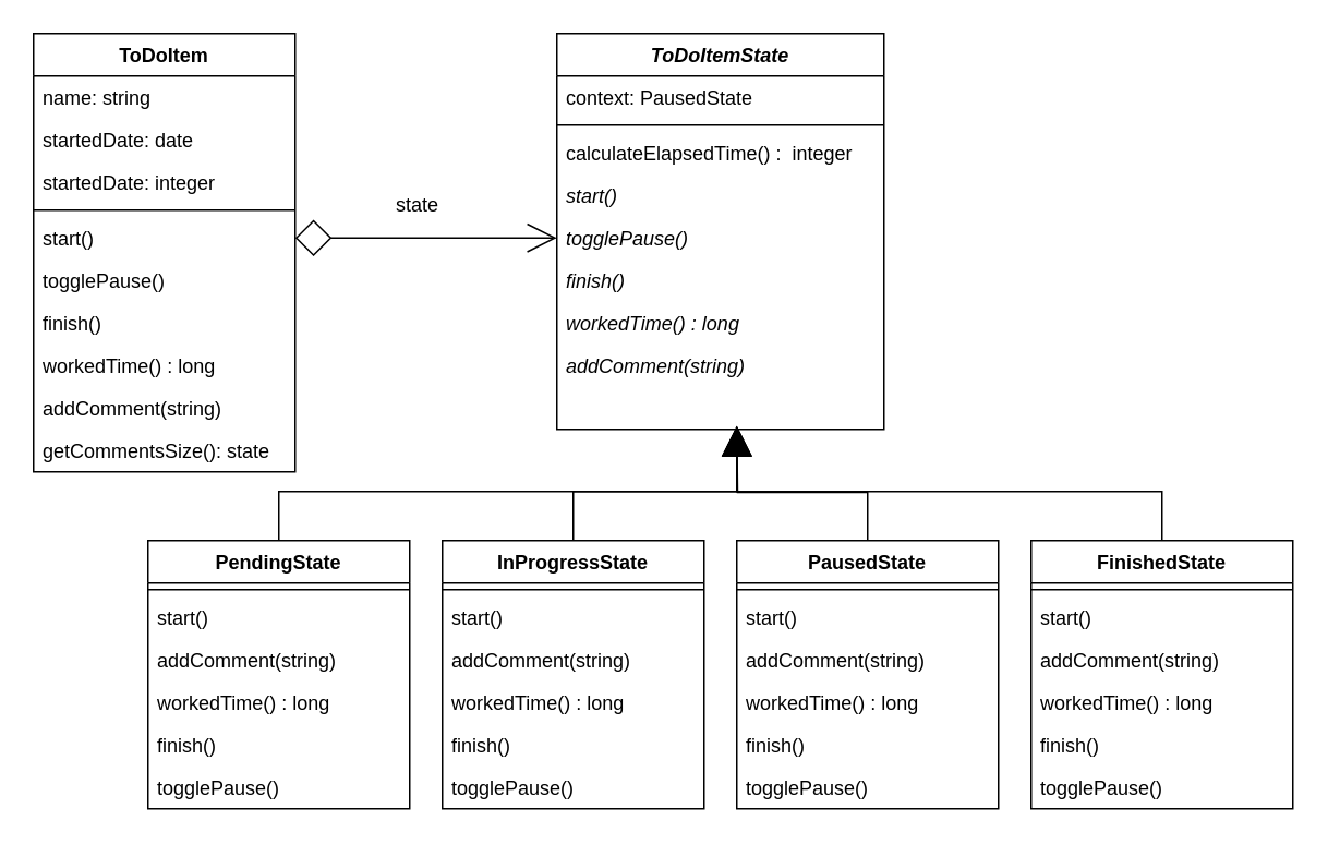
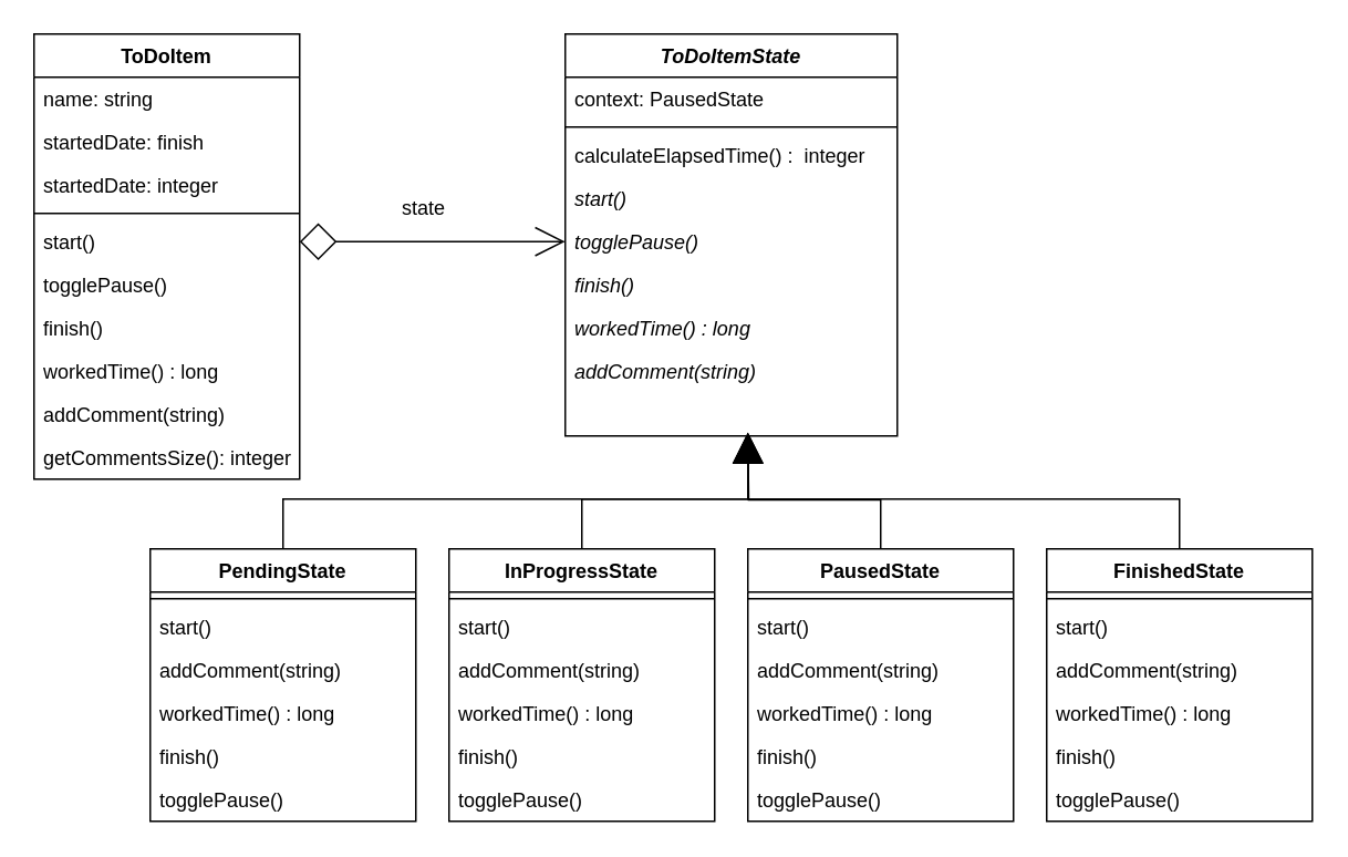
  <mxCell id="0" />
  <mxCell id="1" parent="0" />
  <mxCell id="2" value="ToDoItem" style="swimlane;fontStyle=1;align=center;verticalAlign=top;childLayout=stackLayout;horizontal=1;startSize=26;horizontalStack=0;resizeParent=1;resizeLast=0;collapsible=1;marginBottom=0;rounded=0;shadow=0;strokeWidth=1;" vertex="1" parent="1"><mxGeometry x="20" y="20" width="160" height="268" as="geometry"><mxRectangle x="230" y="140" width="160" height="26" as="alternateBounds" /></mxGeometry></mxCell>
  <mxCell id="3" value="name: string" style="text;align=left;verticalAlign=top;spacingLeft=4;spacingRight=4;overflow=hidden;rotatable=0;points=[[0,0.5],[1,0.5]];portConstraint=eastwest;" vertex="1" parent="2"><mxGeometry y="26" width="160" height="26" as="geometry" /></mxCell>
- <mxCell id="4" value="startedDate: date" style="text;align=left;verticalAlign=top;spacingLeft=4;spacingRight=4;overflow=hidden;rotatable=0;points=[[0,0.5],[1,0.5]];portConstraint=eastwest;rounded=0;shadow=0;html=0;" vertex="1" parent="2"><mxGeometry y="52" width="160" height="26" as="geometry" /></mxCell>
+ <mxCell id="4" value="startedDate: finish" style="text;align=left;verticalAlign=top;spacingLeft=4;spacingRight=4;overflow=hidden;rotatable=0;points=[[0,0.5],[1,0.5]];portConstraint=eastwest;rounded=0;shadow=0;html=0;" vertex="1" parent="2"><mxGeometry y="52" width="160" height="26" as="geometry" /></mxCell>
  <mxCell id="5" value="startedDate: integer" style="text;align=left;verticalAlign=top;spacingLeft=4;spacingRight=4;overflow=hidden;rotatable=0;points=[[0,0.5],[1,0.5]];portConstraint=eastwest;rounded=0;shadow=0;html=0;" vertex="1" parent="2"><mxGeometry y="78" width="160" height="26" as="geometry" /></mxCell>
  <mxCell id="6" value="" style="line;html=1;strokeWidth=1;align=left;verticalAlign=middle;spacingTop=-1;spacingLeft=3;spacingRight=3;rotatable=0;labelPosition=right;points=[];portConstraint=eastwest;" vertex="1" parent="2"><mxGeometry y="104" width="160" height="8" as="geometry" /></mxCell>
  <mxCell id="7" value="start()" style="text;align=left;verticalAlign=top;spacingLeft=4;spacingRight=4;overflow=hidden;rotatable=0;points=[[0,0.5],[1,0.5]];portConstraint=eastwest;" vertex="1" parent="2"><mxGeometry y="112" width="160" height="26" as="geometry" /></mxCell>
  <mxCell id="8" value="togglePause()" style="text;align=left;verticalAlign=top;spacingLeft=4;spacingRight=4;overflow=hidden;rotatable=0;points=[[0,0.5],[1,0.5]];portConstraint=eastwest;" vertex="1" parent="2"><mxGeometry y="138" width="160" height="26" as="geometry" /></mxCell>
  <mxCell id="9" value="finish()" style="text;align=left;verticalAlign=top;spacingLeft=4;spacingRight=4;overflow=hidden;rotatable=0;points=[[0,0.5],[1,0.5]];portConstraint=eastwest;" vertex="1" parent="2"><mxGeometry y="164" width="160" height="26" as="geometry" /></mxCell>
  <mxCell id="10" value="workedTime() : long" style="text;align=left;verticalAlign=top;spacingLeft=4;spacingRight=4;overflow=hidden;rotatable=0;points=[[0,0.5],[1,0.5]];portConstraint=eastwest;" vertex="1" parent="2"><mxGeometry y="190" width="160" height="26" as="geometry" /></mxCell>
  <mxCell id="11" value="addComment(string)" style="text;align=left;verticalAlign=top;spacingLeft=4;spacingRight=4;overflow=hidden;rotatable=0;points=[[0,0.5],[1,0.5]];portConstraint=eastwest;" vertex="1" parent="2"><mxGeometry y="216" width="160" height="26" as="geometry" /></mxCell>
- <mxCell id="12" value="getCommentsSize(): state" style="text;align=left;verticalAlign=top;spacingLeft=4;spacingRight=4;overflow=hidden;rotatable=0;points=[[0,0.5],[1,0.5]];portConstraint=eastwest;" vertex="1" parent="2"><mxGeometry y="242" width="160" height="26" as="geometry" /></mxCell>
+ <mxCell id="12" value="getCommentsSize(): integer" style="text;align=left;verticalAlign=top;spacingLeft=4;spacingRight=4;overflow=hidden;rotatable=0;points=[[0,0.5],[1,0.5]];portConstraint=eastwest;" vertex="1" parent="2"><mxGeometry y="242" width="160" height="26" as="geometry" /></mxCell>
  <mxCell id="13" value="ToDoItemState" style="swimlane;fontStyle=3;align=center;verticalAlign=top;childLayout=stackLayout;horizontal=1;startSize=26;horizontalStack=0;resizeParent=1;resizeLast=0;collapsible=1;marginBottom=0;rounded=0;shadow=0;strokeWidth=1;" vertex="1" parent="1"><mxGeometry x="340" y="20" width="200" height="242" as="geometry"><mxRectangle x="230" y="140" width="160" height="26" as="alternateBounds" /></mxGeometry></mxCell>
  <mxCell id="14" value="context: PausedState" style="text;align=left;verticalAlign=top;spacingLeft=4;spacingRight=4;overflow=hidden;rotatable=0;points=[[0,0.5],[1,0.5]];portConstraint=eastwest;" vertex="1" parent="13"><mxGeometry y="26" width="200" height="26" as="geometry" /></mxCell>
  <mxCell id="15" value="" style="line;html=1;strokeWidth=1;align=left;verticalAlign=middle;spacingTop=-1;spacingLeft=3;spacingRight=3;rotatable=0;labelPosition=right;points=[];portConstraint=eastwest;" vertex="1" parent="13"><mxGeometry y="52" width="200" height="8" as="geometry" /></mxCell>
  <mxCell id="16" value="calculateElapsedTime() :  integer" style="text;align=left;verticalAlign=top;spacingLeft=4;spacingRight=4;overflow=hidden;rotatable=0;points=[[0,0.5],[1,0.5]];portConstraint=eastwest;" vertex="1" parent="13"><mxGeometry y="60" width="200" height="26" as="geometry" /></mxCell>
  <mxCell id="17" value="start()" style="text;align=left;verticalAlign=top;spacingLeft=4;spacingRight=4;overflow=hidden;rotatable=0;points=[[0,0.5],[1,0.5]];portConstraint=eastwest;fontStyle=2" vertex="1" parent="13"><mxGeometry y="86" width="200" height="26" as="geometry" /></mxCell>
  <mxCell id="18" value="togglePause()" style="text;align=left;verticalAlign=top;spacingLeft=4;spacingRight=4;overflow=hidden;rotatable=0;points=[[0,0.5],[1,0.5]];portConstraint=eastwest;fontStyle=2" vertex="1" parent="13"><mxGeometry y="112" width="200" height="26" as="geometry" /></mxCell>
  <mxCell id="19" value="finish()" style="text;align=left;verticalAlign=top;spacingLeft=4;spacingRight=4;overflow=hidden;rotatable=0;points=[[0,0.5],[1,0.5]];portConstraint=eastwest;fontStyle=2" vertex="1" parent="13"><mxGeometry y="138" width="200" height="26" as="geometry" /></mxCell>
  <mxCell id="20" value="workedTime() : long" style="text;align=left;verticalAlign=top;spacingLeft=4;spacingRight=4;overflow=hidden;rotatable=0;points=[[0,0.5],[1,0.5]];portConstraint=eastwest;fontStyle=2" vertex="1" parent="13"><mxGeometry y="164" width="200" height="26" as="geometry" /></mxCell>
  <mxCell id="21" value="addComment(string)" style="text;align=left;verticalAlign=top;spacingLeft=4;spacingRight=4;overflow=hidden;rotatable=0;points=[[0,0.5],[1,0.5]];portConstraint=eastwest;fontStyle=2" vertex="1" parent="13"><mxGeometry y="190" width="200" height="26" as="geometry" /></mxCell>
  <mxCell id="22" style="edgeStyle=orthogonalEdgeStyle;rounded=0;orthogonalLoop=1;jettySize=auto;html=1;entryX=0;entryY=0.5;entryDx=0;entryDy=0;exitX=1;exitY=0.5;exitDx=0;exitDy=0;endArrow=open;endFill=0;startArrow=diamond;startFill=0;sourcePerimeterSpacing=0;startSize=20;endSize=16;" edge="1" parent="1" source="7" target="18"><mxGeometry relative="1" as="geometry"><mxPoint x="180" y="145" as="sourcePoint" /><Array as="points" /></mxGeometry></mxCell>
  <mxCell id="23" style="edgeStyle=orthogonalEdgeStyle;rounded=0;orthogonalLoop=1;jettySize=auto;html=1;startArrow=none;startFill=0;endArrow=block;endFill=1;startSize=20;endSize=16;sourcePerimeterSpacing=0;" edge="1" parent="1" source="24"><mxGeometry relative="1" as="geometry"><mxPoint x="450" y="260" as="targetPoint" /><Array as="points"><mxPoint x="170" y="300" /><mxPoint x="450" y="300" /></Array></mxGeometry></mxCell>
  <mxCell id="24" value="PendingState" style="swimlane;fontStyle=1;align=center;verticalAlign=top;childLayout=stackLayout;horizontal=1;startSize=26;horizontalStack=0;resizeParent=1;resizeLast=0;collapsible=1;marginBottom=0;rounded=0;shadow=0;strokeWidth=1;" vertex="1" parent="1"><mxGeometry x="90" y="330" width="160" height="164" as="geometry"><mxRectangle x="230" y="140" width="160" height="26" as="alternateBounds" /></mxGeometry></mxCell>
  <mxCell id="25" value="" style="line;html=1;strokeWidth=1;align=left;verticalAlign=middle;spacingTop=-1;spacingLeft=3;spacingRight=3;rotatable=0;labelPosition=right;points=[];portConstraint=eastwest;" vertex="1" parent="24"><mxGeometry y="26" width="160" height="8" as="geometry" /></mxCell>
  <mxCell id="26" value="start()" style="text;align=left;verticalAlign=top;spacingLeft=4;spacingRight=4;overflow=hidden;rotatable=0;points=[[0,0.5],[1,0.5]];portConstraint=eastwest;fontStyle=0" vertex="1" parent="24"><mxGeometry y="34" width="160" height="26" as="geometry" /></mxCell>
  <mxCell id="27" value="addComment(string)" style="text;align=left;verticalAlign=top;spacingLeft=4;spacingRight=4;overflow=hidden;rotatable=0;points=[[0,0.5],[1,0.5]];portConstraint=eastwest;fontStyle=0" vertex="1" parent="24"><mxGeometry y="60" width="160" height="26" as="geometry" /></mxCell>
  <mxCell id="28" value="workedTime() : long" style="text;align=left;verticalAlign=top;spacingLeft=4;spacingRight=4;overflow=hidden;rotatable=0;points=[[0,0.5],[1,0.5]];portConstraint=eastwest;fontStyle=0" vertex="1" parent="24"><mxGeometry y="86" width="160" height="26" as="geometry" /></mxCell>
  <mxCell id="29" value="finish()" style="text;align=left;verticalAlign=top;spacingLeft=4;spacingRight=4;overflow=hidden;rotatable=0;points=[[0,0.5],[1,0.5]];portConstraint=eastwest;fontStyle=0" vertex="1" parent="24"><mxGeometry y="112" width="160" height="26" as="geometry" /></mxCell>
  <mxCell id="30" value="togglePause()" style="text;align=left;verticalAlign=top;spacingLeft=4;spacingRight=4;overflow=hidden;rotatable=0;points=[[0,0.5],[1,0.5]];portConstraint=eastwest;fontStyle=0" vertex="1" parent="24"><mxGeometry y="138" width="160" height="26" as="geometry" /></mxCell>
  <mxCell id="31" style="edgeStyle=orthogonalEdgeStyle;rounded=0;orthogonalLoop=1;jettySize=auto;html=1;startArrow=none;startFill=0;endArrow=block;endFill=1;startSize=20;endSize=16;sourcePerimeterSpacing=0;" edge="1" parent="1" source="32"><mxGeometry relative="1" as="geometry"><mxPoint x="450" y="260" as="targetPoint" /><Array as="points"><mxPoint x="350" y="300" /><mxPoint x="450" y="300" /></Array></mxGeometry></mxCell>
  <mxCell id="32" value="InProgressState" style="swimlane;fontStyle=1;align=center;verticalAlign=top;childLayout=stackLayout;horizontal=1;startSize=26;horizontalStack=0;resizeParent=1;resizeLast=0;collapsible=1;marginBottom=0;rounded=0;shadow=0;strokeWidth=1;" vertex="1" parent="1"><mxGeometry x="270" y="330" width="160" height="164" as="geometry"><mxRectangle x="230" y="140" width="160" height="26" as="alternateBounds" /></mxGeometry></mxCell>
  <mxCell id="33" value="" style="line;html=1;strokeWidth=1;align=left;verticalAlign=middle;spacingTop=-1;spacingLeft=3;spacingRight=3;rotatable=0;labelPosition=right;points=[];portConstraint=eastwest;" vertex="1" parent="32"><mxGeometry y="26" width="160" height="8" as="geometry" /></mxCell>
  <mxCell id="34" value="start()" style="text;align=left;verticalAlign=top;spacingLeft=4;spacingRight=4;overflow=hidden;rotatable=0;points=[[0,0.5],[1,0.5]];portConstraint=eastwest;fontStyle=0" vertex="1" parent="32"><mxGeometry y="34" width="160" height="26" as="geometry" /></mxCell>
  <mxCell id="35" value="addComment(string)" style="text;align=left;verticalAlign=top;spacingLeft=4;spacingRight=4;overflow=hidden;rotatable=0;points=[[0,0.5],[1,0.5]];portConstraint=eastwest;fontStyle=0" vertex="1" parent="32"><mxGeometry y="60" width="160" height="26" as="geometry" /></mxCell>
  <mxCell id="36" value="workedTime() : long" style="text;align=left;verticalAlign=top;spacingLeft=4;spacingRight=4;overflow=hidden;rotatable=0;points=[[0,0.5],[1,0.5]];portConstraint=eastwest;fontStyle=0" vertex="1" parent="32"><mxGeometry y="86" width="160" height="26" as="geometry" /></mxCell>
  <mxCell id="37" value="finish()" style="text;align=left;verticalAlign=top;spacingLeft=4;spacingRight=4;overflow=hidden;rotatable=0;points=[[0,0.5],[1,0.5]];portConstraint=eastwest;fontStyle=0" vertex="1" parent="32"><mxGeometry y="112" width="160" height="26" as="geometry" /></mxCell>
  <mxCell id="38" value="togglePause()" style="text;align=left;verticalAlign=top;spacingLeft=4;spacingRight=4;overflow=hidden;rotatable=0;points=[[0,0.5],[1,0.5]];portConstraint=eastwest;fontStyle=0" vertex="1" parent="32"><mxGeometry y="138" width="160" height="26" as="geometry" /></mxCell>
  <mxCell id="39" style="edgeStyle=orthogonalEdgeStyle;rounded=0;orthogonalLoop=1;jettySize=auto;html=1;startArrow=none;startFill=0;endArrow=block;endFill=1;startSize=20;endSize=16;sourcePerimeterSpacing=0;" edge="1" parent="1" source="40"><mxGeometry relative="1" as="geometry"><mxPoint x="450" y="260" as="targetPoint" /></mxGeometry></mxCell>
  <mxCell id="40" value="PausedState" style="swimlane;fontStyle=1;align=center;verticalAlign=top;childLayout=stackLayout;horizontal=1;startSize=26;horizontalStack=0;resizeParent=1;resizeLast=0;collapsible=1;marginBottom=0;rounded=0;shadow=0;strokeWidth=1;" vertex="1" parent="1"><mxGeometry x="450" y="330" width="160" height="164" as="geometry"><mxRectangle x="230" y="140" width="160" height="26" as="alternateBounds" /></mxGeometry></mxCell>
  <mxCell id="41" value="" style="line;html=1;strokeWidth=1;align=left;verticalAlign=middle;spacingTop=-1;spacingLeft=3;spacingRight=3;rotatable=0;labelPosition=right;points=[];portConstraint=eastwest;" vertex="1" parent="40"><mxGeometry y="26" width="160" height="8" as="geometry" /></mxCell>
  <mxCell id="42" value="start()" style="text;align=left;verticalAlign=top;spacingLeft=4;spacingRight=4;overflow=hidden;rotatable=0;points=[[0,0.5],[1,0.5]];portConstraint=eastwest;fontStyle=0" vertex="1" parent="40"><mxGeometry y="34" width="160" height="26" as="geometry" /></mxCell>
  <mxCell id="43" value="addComment(string)" style="text;align=left;verticalAlign=top;spacingLeft=4;spacingRight=4;overflow=hidden;rotatable=0;points=[[0,0.5],[1,0.5]];portConstraint=eastwest;fontStyle=0" vertex="1" parent="40"><mxGeometry y="60" width="160" height="26" as="geometry" /></mxCell>
  <mxCell id="44" value="workedTime() : long" style="text;align=left;verticalAlign=top;spacingLeft=4;spacingRight=4;overflow=hidden;rotatable=0;points=[[0,0.5],[1,0.5]];portConstraint=eastwest;fontStyle=0" vertex="1" parent="40"><mxGeometry y="86" width="160" height="26" as="geometry" /></mxCell>
  <mxCell id="45" value="finish()" style="text;align=left;verticalAlign=top;spacingLeft=4;spacingRight=4;overflow=hidden;rotatable=0;points=[[0,0.5],[1,0.5]];portConstraint=eastwest;fontStyle=0" vertex="1" parent="40"><mxGeometry y="112" width="160" height="26" as="geometry" /></mxCell>
  <mxCell id="46" value="togglePause()" style="text;align=left;verticalAlign=top;spacingLeft=4;spacingRight=4;overflow=hidden;rotatable=0;points=[[0,0.5],[1,0.5]];portConstraint=eastwest;fontStyle=0" vertex="1" parent="40"><mxGeometry y="138" width="160" height="26" as="geometry" /></mxCell>
  <mxCell id="47" style="edgeStyle=orthogonalEdgeStyle;rounded=0;orthogonalLoop=1;jettySize=auto;html=1;startArrow=none;startFill=0;endArrow=block;endFill=1;startSize=20;endSize=16;sourcePerimeterSpacing=0;" edge="1" parent="1" source="48"><mxGeometry relative="1" as="geometry"><mxPoint x="450" y="260" as="targetPoint" /><Array as="points"><mxPoint x="710" y="300" /><mxPoint x="450" y="300" /></Array></mxGeometry></mxCell>
  <mxCell id="48" value="FinishedState" style="swimlane;fontStyle=1;align=center;verticalAlign=top;childLayout=stackLayout;horizontal=1;startSize=26;horizontalStack=0;resizeParent=1;resizeLast=0;collapsible=1;marginBottom=0;rounded=0;shadow=0;strokeWidth=1;" vertex="1" parent="1"><mxGeometry x="630" y="330" width="160" height="164" as="geometry"><mxRectangle x="230" y="140" width="160" height="26" as="alternateBounds" /></mxGeometry></mxCell>
  <mxCell id="49" value="" style="line;html=1;strokeWidth=1;align=left;verticalAlign=middle;spacingTop=-1;spacingLeft=3;spacingRight=3;rotatable=0;labelPosition=right;points=[];portConstraint=eastwest;" vertex="1" parent="48"><mxGeometry y="26" width="160" height="8" as="geometry" /></mxCell>
  <mxCell id="50" value="start()" style="text;align=left;verticalAlign=top;spacingLeft=4;spacingRight=4;overflow=hidden;rotatable=0;points=[[0,0.5],[1,0.5]];portConstraint=eastwest;fontStyle=0" vertex="1" parent="48"><mxGeometry y="34" width="160" height="26" as="geometry" /></mxCell>
  <mxCell id="51" value="addComment(string)" style="text;align=left;verticalAlign=top;spacingLeft=4;spacingRight=4;overflow=hidden;rotatable=0;points=[[0,0.5],[1,0.5]];portConstraint=eastwest;fontStyle=0" vertex="1" parent="48"><mxGeometry y="60" width="160" height="26" as="geometry" /></mxCell>
  <mxCell id="52" value="workedTime() : long" style="text;align=left;verticalAlign=top;spacingLeft=4;spacingRight=4;overflow=hidden;rotatable=0;points=[[0,0.5],[1,0.5]];portConstraint=eastwest;fontStyle=0" vertex="1" parent="48"><mxGeometry y="86" width="160" height="26" as="geometry" /></mxCell>
  <mxCell id="53" value="finish()" style="text;align=left;verticalAlign=top;spacingLeft=4;spacingRight=4;overflow=hidden;rotatable=0;points=[[0,0.5],[1,0.5]];portConstraint=eastwest;fontStyle=0" vertex="1" parent="48"><mxGeometry y="112" width="160" height="26" as="geometry" /></mxCell>
  <mxCell id="54" value="togglePause()" style="text;align=left;verticalAlign=top;spacingLeft=4;spacingRight=4;overflow=hidden;rotatable=0;points=[[0,0.5],[1,0.5]];portConstraint=eastwest;fontStyle=0" vertex="1" parent="48"><mxGeometry y="138" width="160" height="26" as="geometry" /></mxCell>
  <mxCell id="55" value="state" style="text;html=1;strokeColor=none;fillColor=none;align=center;verticalAlign=middle;whiteSpace=wrap;rounded=0;" vertex="1" parent="1"><mxGeometry x="225" y="110" width="60" height="30" as="geometry" /></mxCell>
